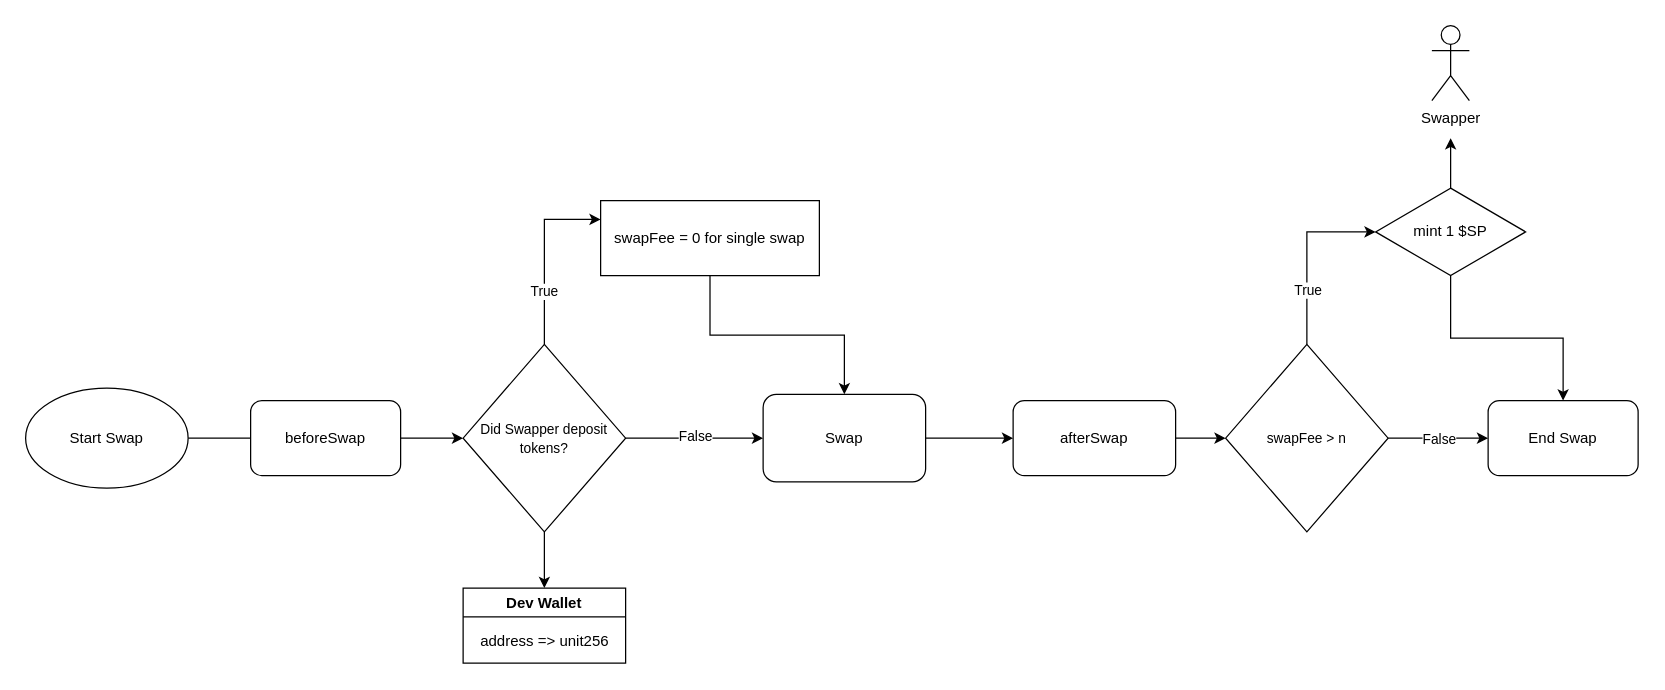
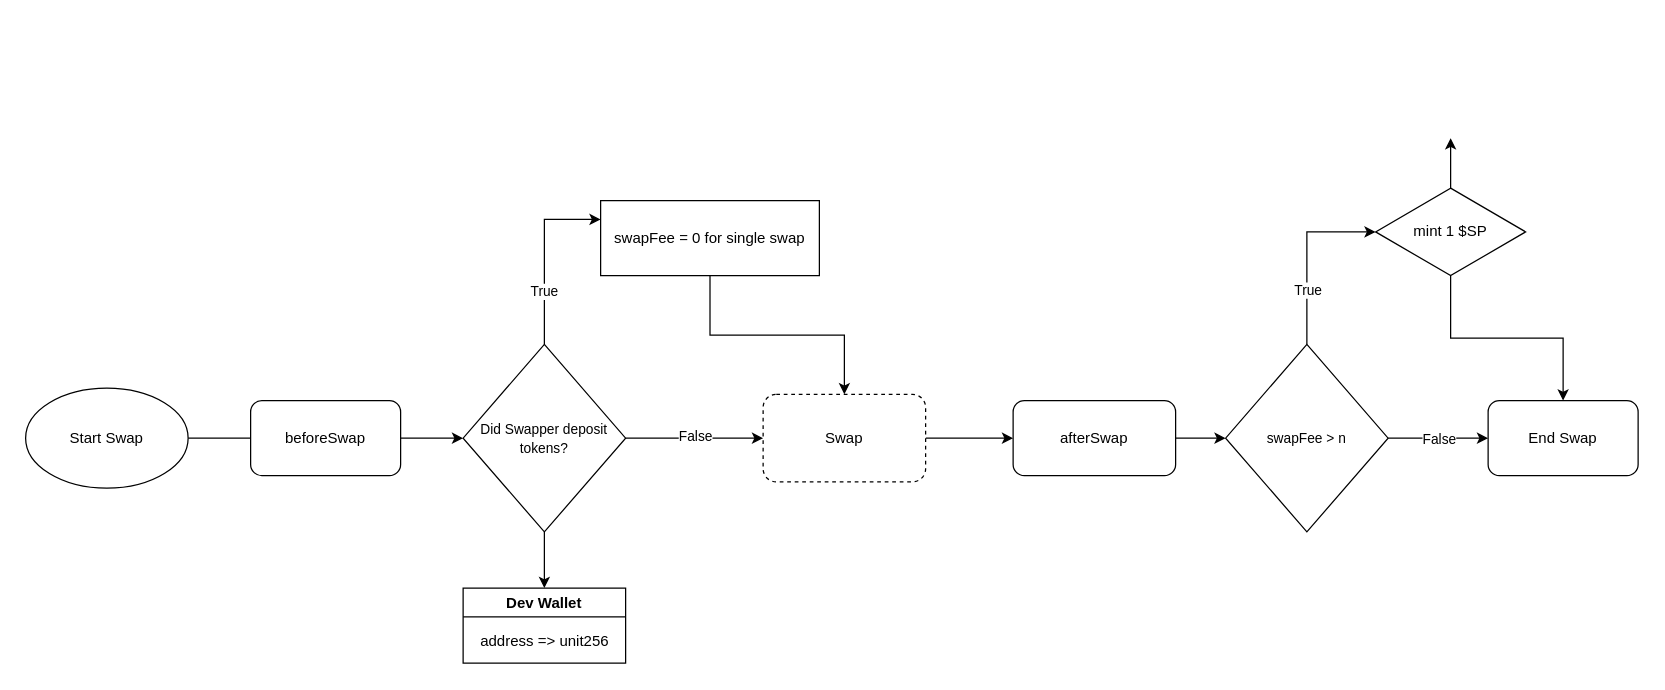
  <mxCell id="0" />
  <mxCell id="1" parent="0" />
  <mxCell id="2" style="edgeStyle=orthogonalEdgeStyle;rounded=0;orthogonalLoop=1;jettySize=auto;html=1;entryX=0;entryY=0.5;entryDx=0;entryDy=0;endArrow=none;" edge="1" parent="1" source="3" target="15"><mxGeometry relative="1" as="geometry" /></mxCell>
  <mxCell id="3" value="Start Swap" style="ellipse;whiteSpace=wrap;html=1;" vertex="1" parent="1"><mxGeometry x="20" y="310" width="130" height="80" as="geometry" /></mxCell>
  <mxCell id="4" style="edgeStyle=orthogonalEdgeStyle;rounded=0;orthogonalLoop=1;jettySize=auto;html=1;exitX=0.5;exitY=0;exitDx=0;exitDy=0;entryX=0;entryY=0.25;entryDx=0;entryDy=0;" edge="1" parent="1" source="9" target="11"><mxGeometry relative="1" as="geometry"><mxPoint x="450" y="175" as="targetPoint" /></mxGeometry></mxCell>
  <mxCell id="5" value="True" style="edgeLabel;html=1;align=center;verticalAlign=middle;resizable=0;points=[];" vertex="1" connectable="0" parent="4"><mxGeometry x="-0.407" y="1" relative="1" as="geometry"><mxPoint as="offset" /></mxGeometry></mxCell>
  <mxCell id="6" style="edgeStyle=orthogonalEdgeStyle;rounded=0;orthogonalLoop=1;jettySize=auto;html=1;entryX=0;entryY=0.5;entryDx=0;entryDy=0;" edge="1" parent="1" source="9" target="13"><mxGeometry relative="1" as="geometry" /></mxCell>
  <mxCell id="7" value="False" style="edgeLabel;html=1;align=center;verticalAlign=middle;resizable=0;points=[];" vertex="1" connectable="0" parent="6"><mxGeometry y="2" relative="1" as="geometry"><mxPoint as="offset" /></mxGeometry></mxCell>
  <mxCell id="8" style="edgeStyle=orthogonalEdgeStyle;rounded=0;orthogonalLoop=1;jettySize=auto;html=1;entryX=0.5;entryY=0;entryDx=0;entryDy=0;" edge="1" parent="1" source="9" target="28"><mxGeometry relative="1" as="geometry" /></mxCell>
  <mxCell id="9" value="&lt;font style=&quot;font-size: 11px;&quot;&gt;Did Swapper deposit tokens?&lt;/font&gt;" style="rhombus;whiteSpace=wrap;html=1;" vertex="1" parent="1"><mxGeometry x="370" y="275" width="130" height="150" as="geometry" /></mxCell>
  <mxCell id="10" style="edgeStyle=orthogonalEdgeStyle;rounded=0;orthogonalLoop=1;jettySize=auto;html=1;entryX=0.5;entryY=0;entryDx=0;entryDy=0;" edge="1" parent="1" source="11" target="13"><mxGeometry relative="1" as="geometry" /></mxCell>
  <mxCell id="11" value="swapFee = 0 for single swap" style="rounded=0;whiteSpace=wrap;html=1;" vertex="1" parent="1"><mxGeometry x="480" y="160" width="175" height="60" as="geometry" /></mxCell>
  <mxCell id="12" style="edgeStyle=orthogonalEdgeStyle;rounded=0;orthogonalLoop=1;jettySize=auto;html=1;exitX=1;exitY=0.5;exitDx=0;exitDy=0;" edge="1" parent="1" source="13" target="17"><mxGeometry relative="1" as="geometry" /></mxCell>
- <mxCell id="13" value="Swap" style="rounded=1;whiteSpace=wrap;html=1;" vertex="1" parent="1"><mxGeometry x="610" y="315" width="130" height="70" as="geometry" /></mxCell>
+ <mxCell id="13" value="Swap" style="rounded=1;whiteSpace=wrap;html=1;dashed=1;" vertex="1" parent="1"><mxGeometry x="610" y="315" width="130" height="70" as="geometry" /></mxCell>
  <mxCell id="14" style="edgeStyle=orthogonalEdgeStyle;rounded=0;orthogonalLoop=1;jettySize=auto;html=1;exitX=1;exitY=0.5;exitDx=0;exitDy=0;entryX=0;entryY=0.5;entryDx=0;entryDy=0;" edge="1" parent="1" source="15" target="9"><mxGeometry relative="1" as="geometry" /></mxCell>
  <mxCell id="15" value="beforeSwap" style="rounded=1;whiteSpace=wrap;html=1;" vertex="1" parent="1"><mxGeometry x="200" y="320" width="120" height="60" as="geometry" /></mxCell>
  <mxCell id="16" style="edgeStyle=orthogonalEdgeStyle;rounded=0;orthogonalLoop=1;jettySize=auto;html=1;entryX=0;entryY=0.5;entryDx=0;entryDy=0;" edge="1" parent="1" source="17" target="22"><mxGeometry relative="1" as="geometry" /></mxCell>
  <mxCell id="17" value="afterSwap" style="rounded=1;whiteSpace=wrap;html=1;" vertex="1" parent="1"><mxGeometry x="810" y="320" width="130" height="60" as="geometry" /></mxCell>
  <mxCell id="18" style="edgeStyle=orthogonalEdgeStyle;rounded=0;orthogonalLoop=1;jettySize=auto;html=1;entryX=0;entryY=0.5;entryDx=0;entryDy=0;" edge="1" parent="1" source="22" target="25"><mxGeometry relative="1" as="geometry" /></mxCell>
  <mxCell id="19" value="True" style="edgeLabel;html=1;align=center;verticalAlign=middle;resizable=0;points=[];" vertex="1" connectable="0" parent="18"><mxGeometry x="-0.393" relative="1" as="geometry"><mxPoint as="offset" /></mxGeometry></mxCell>
  <mxCell id="20" value="" style="edgeStyle=orthogonalEdgeStyle;rounded=0;orthogonalLoop=1;jettySize=auto;html=1;" edge="1" parent="1" source="22" target="27"><mxGeometry relative="1" as="geometry" /></mxCell>
  <mxCell id="21" value="False" style="edgeLabel;html=1;align=center;verticalAlign=middle;resizable=0;points=[];" vertex="1" connectable="0" parent="20"><mxGeometry relative="1" as="geometry"><mxPoint as="offset" /></mxGeometry></mxCell>
  <mxCell id="22" value="&lt;span style=&quot;font-size: 11px;&quot;&gt;swapFee &amp;gt; n&lt;/span&gt;" style="rhombus;whiteSpace=wrap;html=1;" vertex="1" parent="1"><mxGeometry x="980" y="275" width="130" height="150" as="geometry" /></mxCell>
  <mxCell id="23" style="edgeStyle=orthogonalEdgeStyle;rounded=0;orthogonalLoop=1;jettySize=auto;html=1;" edge="1" parent="1" source="25"><mxGeometry relative="1" as="geometry"><mxPoint x="1160" y="110" as="targetPoint" /></mxGeometry></mxCell>
  <mxCell id="24" style="edgeStyle=orthogonalEdgeStyle;rounded=0;orthogonalLoop=1;jettySize=auto;html=1;" edge="1" parent="1" source="25" target="27"><mxGeometry relative="1" as="geometry" /></mxCell>
  <mxCell id="25" value="mint 1 $SP" style="rhombus;whiteSpace=wrap;html=1;" vertex="1" parent="1"><mxGeometry x="1100" y="150" width="120" height="70" as="geometry" /></mxCell>
- <mxCell id="26" value="Swapper" style="shape=umlActor;verticalLabelPosition=bottom;verticalAlign=top;html=1;outlineConnect=0;" vertex="1" parent="1"><mxGeometry x="1145" y="20" width="30" height="60" as="geometry" /></mxCell>
  <mxCell id="27" value="End Swap" style="rounded=1;whiteSpace=wrap;html=1;" vertex="1" parent="1"><mxGeometry x="1190" y="320" width="120" height="60" as="geometry" /></mxCell>
  <mxCell id="28" value="Dev Wallet" style="swimlane;whiteSpace=wrap;html=1;" vertex="1" parent="1"><mxGeometry x="370" y="470" width="130" height="60" as="geometry"><mxRectangle x="295" y="620" width="100" height="30" as="alternateBounds" /></mxGeometry></mxCell>
  <mxCell id="29" value="address =&amp;gt; unit256" style="text;html=1;align=center;verticalAlign=middle;resizable=0;points=[];autosize=1;strokeColor=none;fillColor=none;" vertex="1" parent="28"><mxGeometry y="28" width="130" height="30" as="geometry" /></mxCell>
